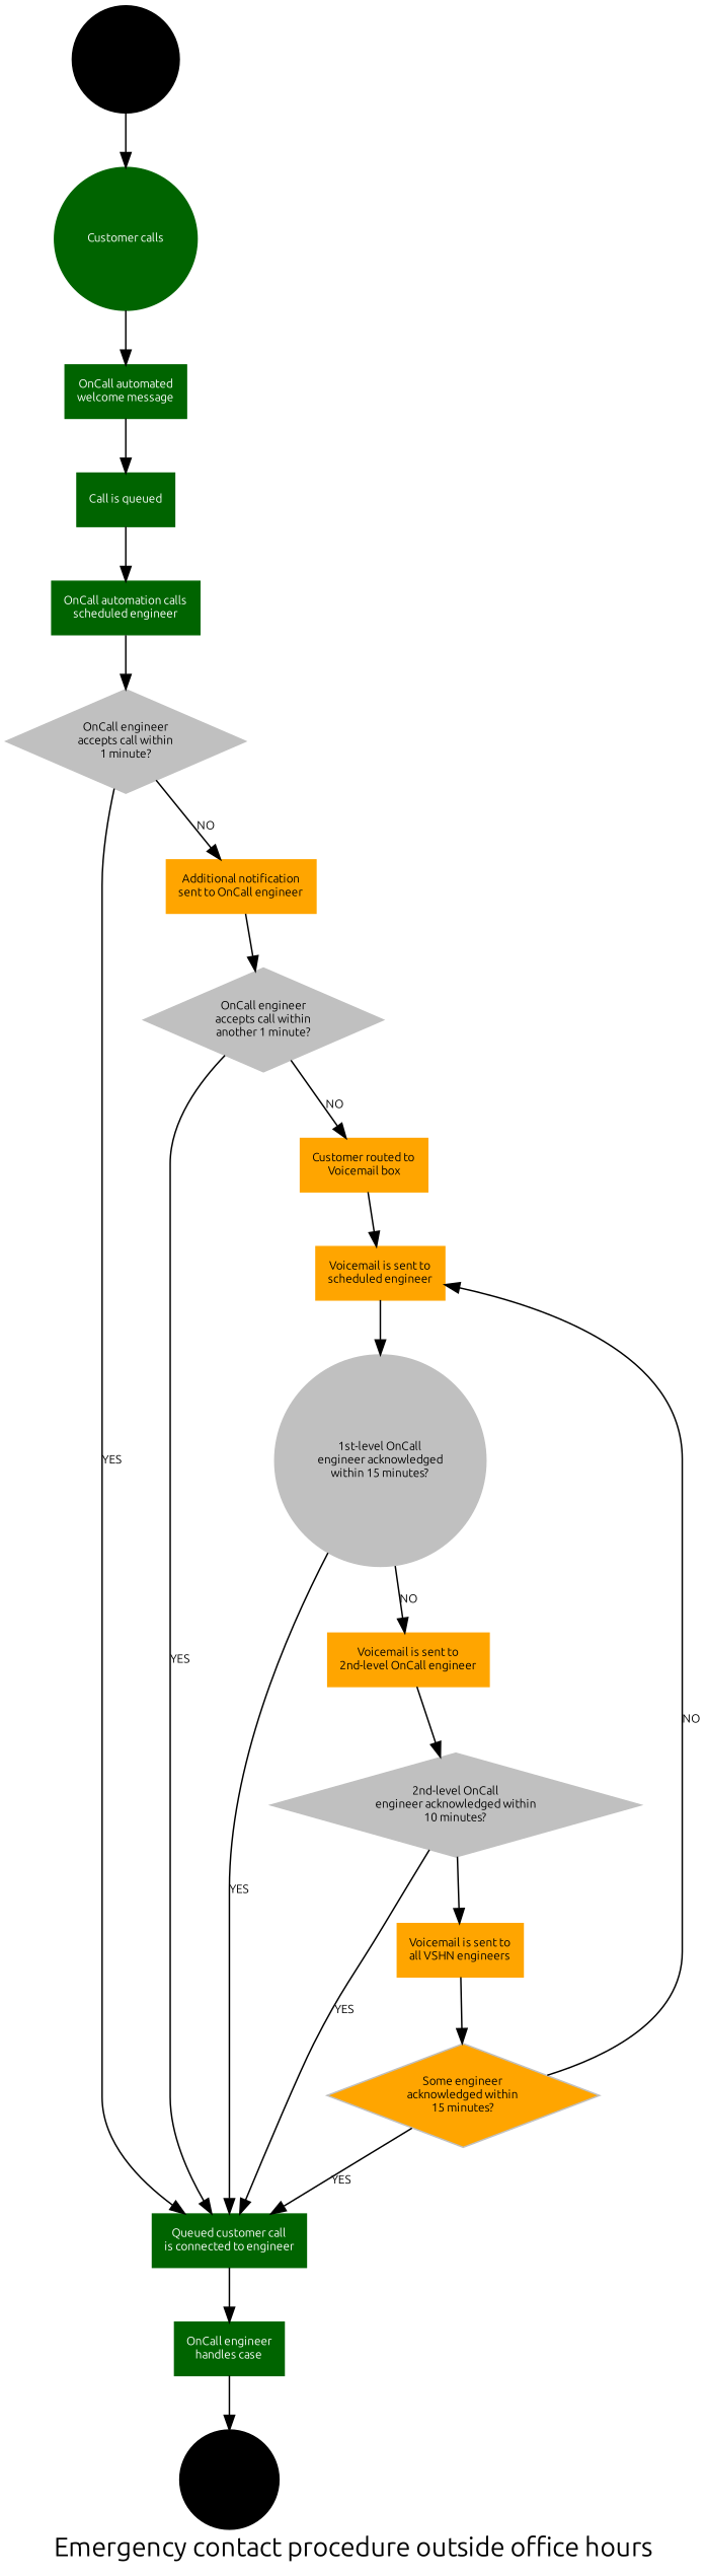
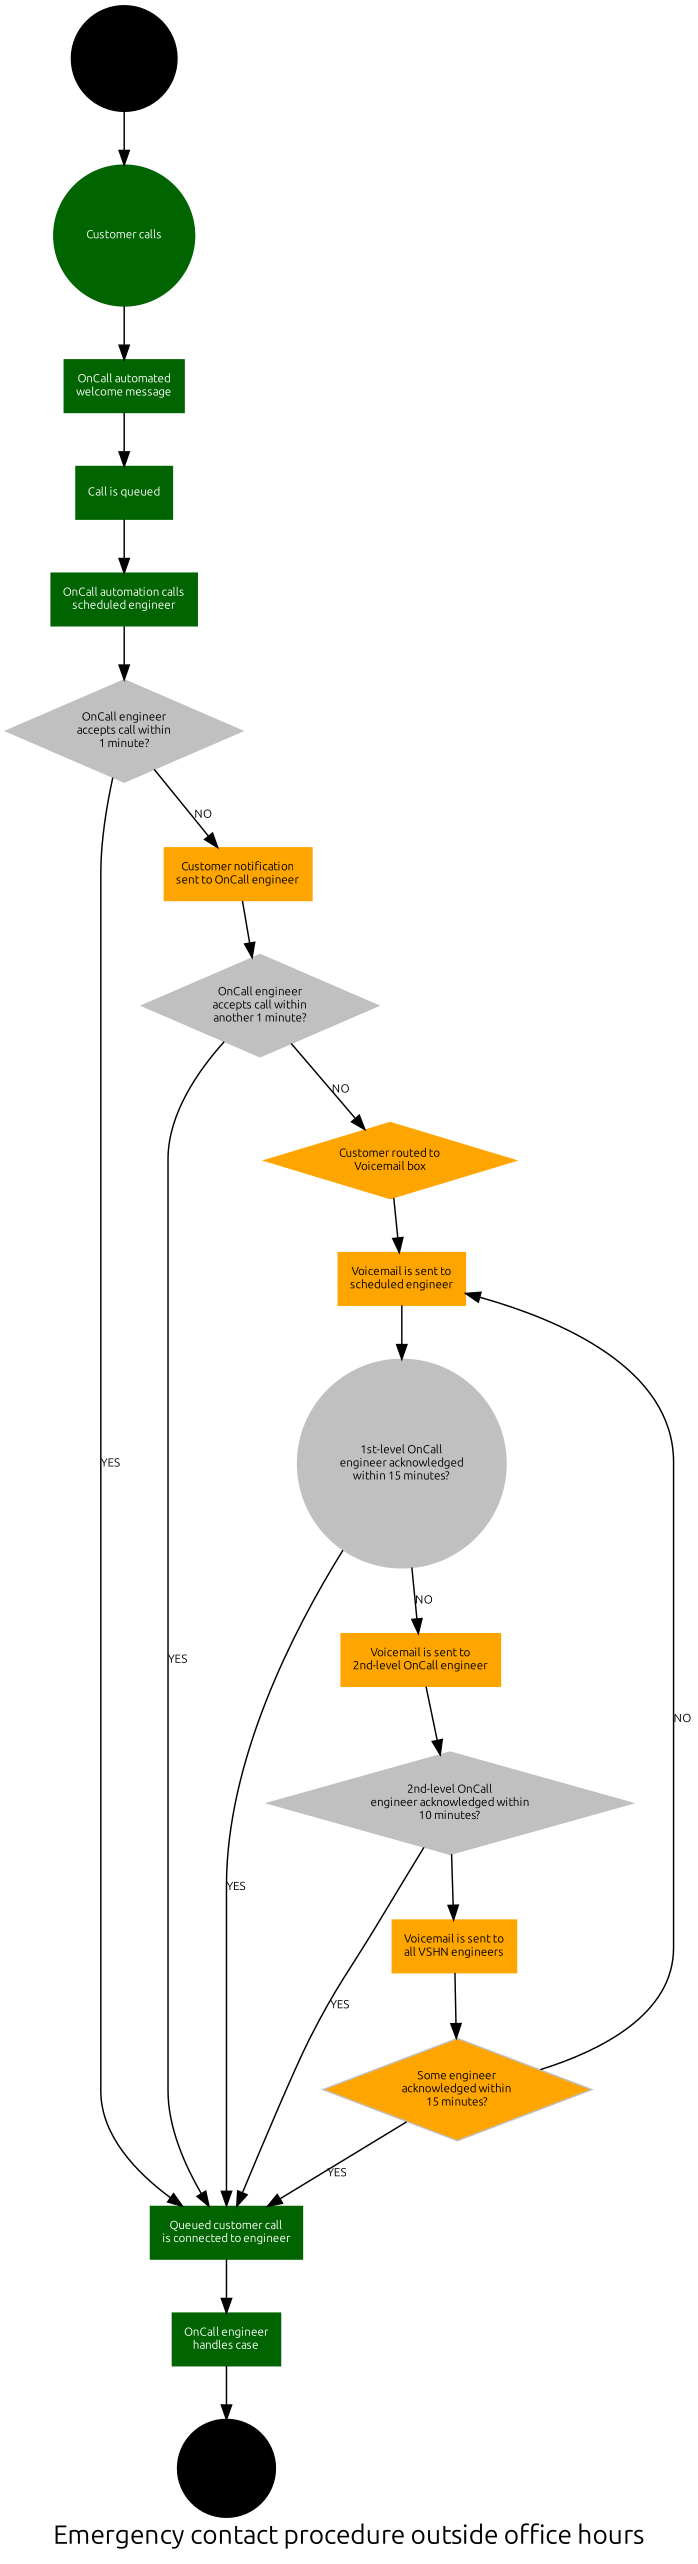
  digraph {
    fontname=Ubuntu
    fontsize=18
    label="Emergency contact procedure outside office hours"
    node [color=darkgreen shape=rect style=filled distortion=0.0 fontname=Ubuntu fontsize=8 orientation=0.0 skew=0.0]
    start [color=black shape=circle width=0.20 distortion="" fontname="" fontsize="" orientation="" skew=""]
    n2 [fontcolor=white label="Customer calls" shape=circle width=0.20]
    n3 [fontcolor=white label="OnCall automated\nwelcome message" width=0.20]
    stop [color=black shape=circle width=0.20 distortion="" fontname="" fontsize="" orientation="" skew=""]
    n5 [color=grey label="OnCall engineer\naccepts call within\n1 minute?" shape=diamond width=0.20 distortion="" orientation="" skew=""]
    n6 [fontcolor=white label="Queued customer call\nis connected to engineer" width=0.20]
-   n7 [color=orange fontcolor=black label="Additional notification\nsent to OnCall engineer" width=0.20]
+   n7 [color=orange fontcolor=black label="Customer notification\nsent to OnCall engineer" width=0.20]
    n8 [fontcolor=white label="OnCall engineer\nhandles case" width=0.20]
    n9 [color=grey label="OnCall engineer\naccepts call within\nanother 1 minute?" shape=diamond width=0.20 distortion="" orientation="" skew=""]
-   n10 [color=orange fontcolor=black label="Customer routed to\nVoicemail box" width=0.20]
+   n10 [color=orange fontcolor=black label="Customer routed to\nVoicemail box" shape=diamond width=0.20]
    n11 [color=orange fontcolor=black label="Voicemail is sent to\nscheduled engineer" width=0.20]
    n12 [color=grey label="1st-level OnCall\nengineer acknowledged\nwithin 15 minutes?" shape=circle width=0.20 distortion="" orientation="" skew=""]
    n13 [color=orange fontcolor=black label="Voicemail is sent to\n2nd-level OnCall engineer" width=0.20]
    n14 [color=grey label="2nd-level OnCall\nengineer acknowledged within\n10 minutes?" shape=diamond width=0.20 distortion="" orientation="" skew=""]
    n15 [color=orange fontcolor=black label="Voicemail is sent to\nall VSHN engineers" width=0.20]
    n16 [color=grey fillcolor=orange label="Some engineer\nacknowledged within\n15 minutes?" shape=diamond width=0.20 distortion="" orientation="" skew=""]
    n17 [fontcolor=white label="Call is queued" width=0.20]
    n18 [fontcolor=white label="OnCall automation calls\nscheduled engineer" width=0.20]
    start -> n2
    n2 -> n3
    n3 -> n17
    n5 -> n6 [fontname=Ubuntu fontsize=8 label=YES]
    n5 -> n7 [fontname=Ubuntu fontsize=8 label=NO]
    n6 -> n8
    n7 -> n9
    n8 -> stop
    n9 -> n6 [fontname=Ubuntu fontsize=8 label=YES]
    n9 -> n10 [fontname=Ubuntu fontsize=8 label=NO]
    n10 -> n11
    n11 -> n12
    n12 -> n6 [fontname=Ubuntu fontsize=8 label=YES]
    n12 -> n13 [fontname=Ubuntu fontsize=8 label=NO]
    n13 -> n14
    n14 -> n6 [fontname=Ubuntu fontsize=8 label=YES]
    n14 -> n15
    n15 -> n16
    n16 -> n6 [fontname=Ubuntu fontsize=8 label=YES]
    n16 -> n11 [fontname=Ubuntu fontsize=8 label=NO]
    n17 -> n18
    n18 -> n5
  }
